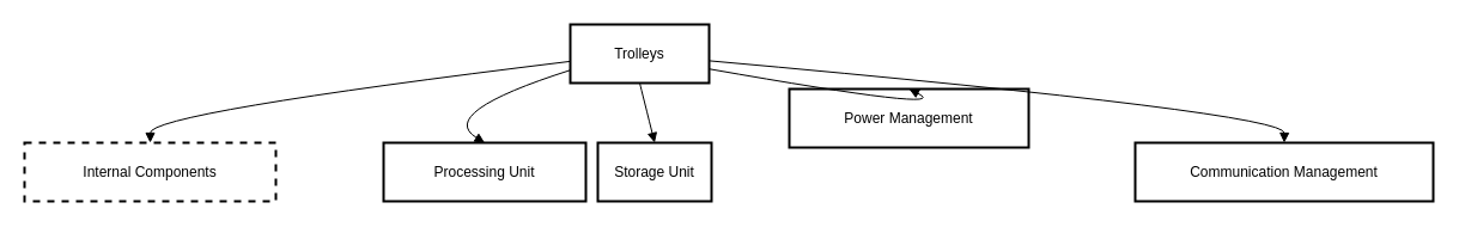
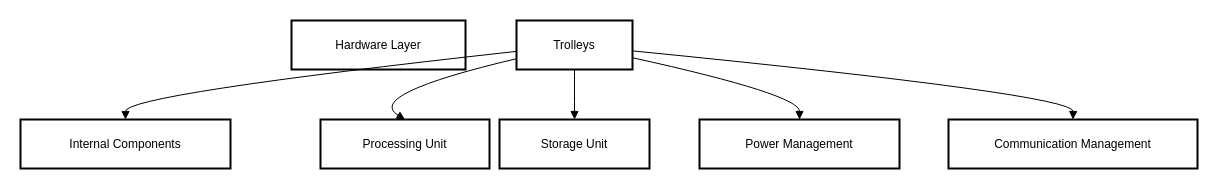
  <mxCell id="0" />
  <mxCell id="1" parent="0" />
- <mxCell id="3" value="Trolleys" style="whiteSpace=wrap;strokeWidth=2;" vertex="1" parent="1"><mxGeometry x="476" y="20" width="116" height="49" as="geometry" /></mxCell>
- <mxCell id="4" value="Internal Components" style="whiteSpace=wrap;strokeWidth=2;dashed=1;" vertex="1" parent="1"><mxGeometry x="20" y="119" width="210" height="49" as="geometry" /></mxCell>
+ <mxCell id="2" value="Hardware Layer" style="whiteSpace=wrap;strokeWidth=2;" vertex="1" parent="1"><mxGeometry x="291" y="20" width="174" height="49" as="geometry" /></mxCell>
+ <mxCell id="3" value="Trolleys" style="whiteSpace=wrap;strokeWidth=2;" vertex="1" parent="1"><mxGeometry x="516" y="20" width="116" height="49" as="geometry" /></mxCell>
+ <mxCell id="4" value="Internal Components" style="whiteSpace=wrap;strokeWidth=2;" vertex="1" parent="1"><mxGeometry x="20" y="119" width="210" height="49" as="geometry" /></mxCell>
  <mxCell id="5" value="Processing Unit" style="whiteSpace=wrap;strokeWidth=2;" vertex="1" parent="1"><mxGeometry x="320" y="119" width="169" height="49" as="geometry" /></mxCell>
- <mxCell id="6" value="Storage Unit" style="whiteSpace=wrap;strokeWidth=2;" vertex="1" parent="1"><mxGeometry x="499" y="119" width="95" height="49" as="geometry" /></mxCell>
- <mxCell id="7" value="Power Management" style="whiteSpace=wrap;strokeWidth=2;" vertex="1" parent="1"><mxGeometry x="659" y="74" width="200" height="49" as="geometry" /></mxCell>
+ <mxCell id="6" value="Storage Unit" style="whiteSpace=wrap;strokeWidth=2;" vertex="1" parent="1"><mxGeometry x="499" y="119" width="150" height="49" as="geometry" /></mxCell>
+ <mxCell id="7" value="Power Management" style="whiteSpace=wrap;strokeWidth=2;" vertex="1" parent="1"><mxGeometry x="699" y="119" width="200" height="49" as="geometry" /></mxCell>
  <mxCell id="8" value="Communication Management" style="whiteSpace=wrap;strokeWidth=2;" vertex="1" parent="1"><mxGeometry x="948" y="119" width="249" height="49" as="geometry" /></mxCell>
  <mxCell id="9" value="" style="curved=1;startArrow=none;endArrow=block;exitX=0;exitY=0.63;entryX=0.5;entryY=0;" edge="1" parent="1" source="3" target="4"><mxGeometry relative="1" as="geometry"><Array as="points"><mxPoint x="125" y="94" /></Array></mxGeometry></mxCell>
  <mxCell id="10" value="" style="curved=1;startArrow=none;endArrow=block;exitX=0;exitY=0.78;entryX=0.5;entryY=0;" edge="1" parent="1" source="3" target="5"><mxGeometry relative="1" as="geometry"><Array as="points"><mxPoint x="364" y="94" /></Array></mxGeometry></mxCell>
  <mxCell id="11" value="" style="curved=1;startArrow=none;endArrow=block;exitX=0.5;exitY=1;entryX=0.5;entryY=0;" edge="1" parent="1" source="3" target="6"><mxGeometry relative="1" as="geometry"><Array as="points" /></mxGeometry></mxCell>
  <mxCell id="12" value="" style="curved=1;startArrow=none;endArrow=block;exitX=1;exitY=0.76;entryX=0.5;entryY=0;" edge="1" parent="1" source="3" target="7"><mxGeometry relative="1" as="geometry"><Array as="points"><mxPoint x="799" y="94" /></Array></mxGeometry></mxCell>
  <mxCell id="13" value="" style="curved=1;startArrow=none;endArrow=block;exitX=1;exitY=0.62;entryX=0.5;entryY=0;" edge="1" parent="1" source="3" target="8"><mxGeometry relative="1" as="geometry"><Array as="points"><mxPoint x="1073" y="94" /></Array></mxGeometry></mxCell>
